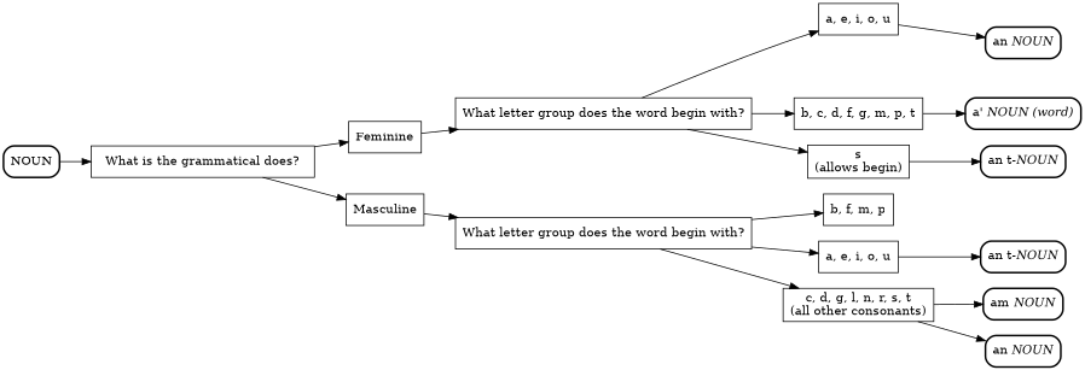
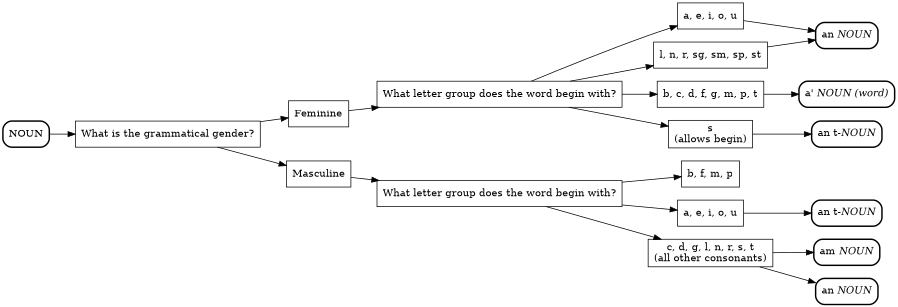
  digraph {
    rankdir=LR
    node [shape=box]
    n1 [label=Feminine]
    n2 [label=Masculine]
    n3 [label="What letter group does the word begin with?"]
    n4 [label="What letter group does the word begin with?"]
    n5 [label="a, e, i, o, u"]
    n6 [label="b, c, d, f, g, m, p, t"]
+   n7 [label="l, n, r, sg, sm, sp, st"]
    n8 [label="s\n(allows begin)"]
    n9 [label="b, f, m, p"]
    n10 [label="a, e, i, o, u"]
    n11 [label="c, d, g, l, n, r, s, t\n(all other consonants)"]
    n12 [label=NOUN style="rounded, bold"]
-   n13 [label="What is the grammatical does?"]
+   n13 [label="What is the grammatical gender?"]
    n14 [label=<an <i>NOUN</i>> style="rounded, bold"]
    n15 [label=<a' <i>NOUN (word)</i>> style="rounded, bold"]
    n16 [label=<an t-<i>NOUN</i>> style="rounded, bold"]
    n17 [label=<an t-<i>NOUN</i>> style="rounded, bold"]
    n18 [label=<am <i>NOUN</i>> style="rounded, bold"]
    n19 [label=<an <i>NOUN</i>> style="rounded, bold"]
    subgraph sub_1 {
      rank=same
      n1
      n2
    }
    subgraph sub_2 {
      rank=same
      n3
      n4
    }
    n1 -> n3
    n2 -> n4
    n3 -> n5
    n3 -> n6
+   n3 -> n7
    n3 -> n8
    n4 -> n9
    n4 -> n10
    n4 -> n11
    n5 -> n14
    n6 -> n15
+   n7 -> n14
    n8 -> n16
    n10 -> n17
    n11 -> n18
    n11 -> n19
    n12 -> n13
    n13 -> n1
    n13 -> n2
  }
